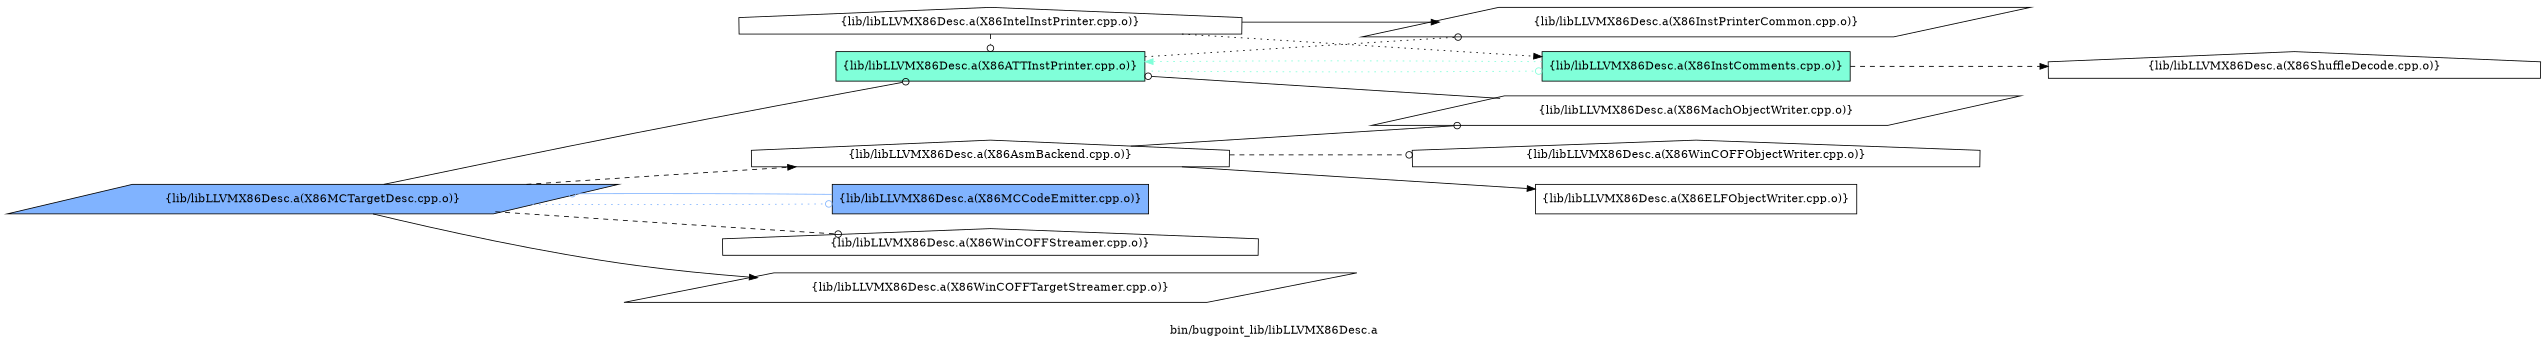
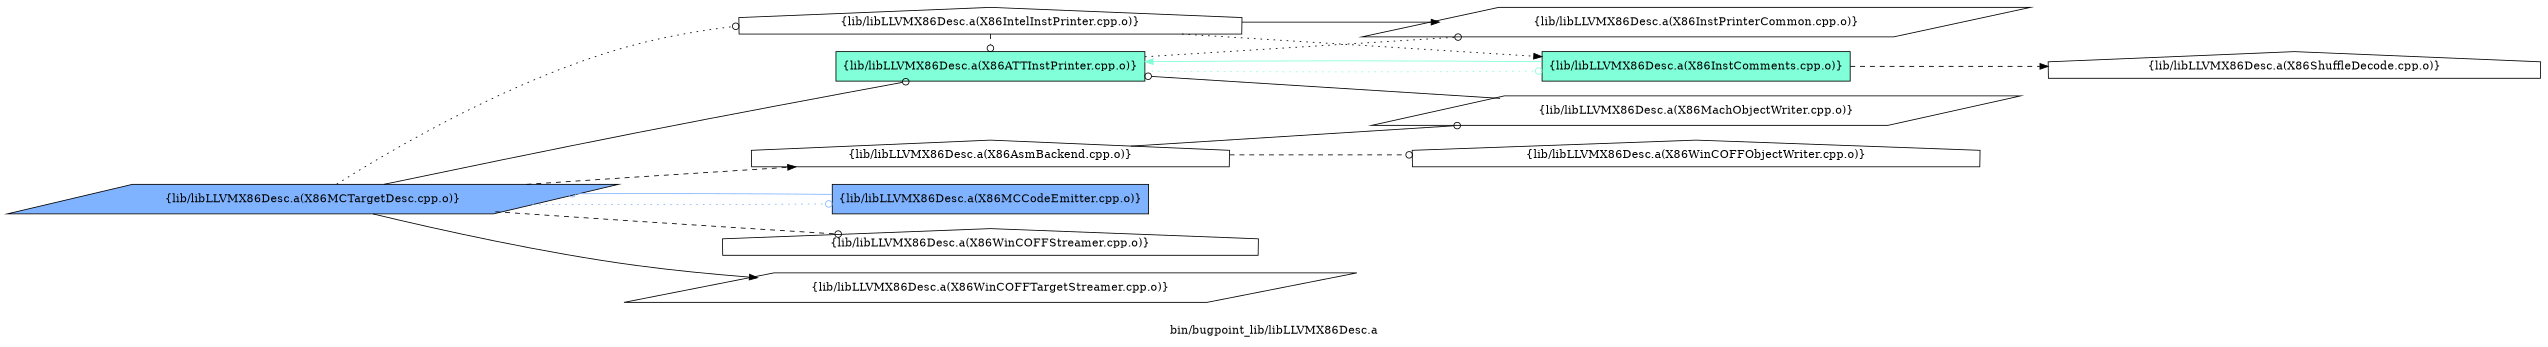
  digraph {
    label="bin/bugpoint_lib/libLLVMX86Desc.a"
    rankdir=LR
    node [group=0 shape=house]
    edge [arrowhead=odot style=solid]
    n1 [fillcolor="0.600000 0.5 1" group=2 label="{lib/libLLVMX86Desc.a(X86MCTargetDesc.cpp.o)}" shape=parallelogram style=filled]
    n2 [fillcolor="0.450000 0.5 1" group=1 label="{lib/libLLVMX86Desc.a(X86ATTInstPrinter.cpp.o)}" shape=box style=filled]
    n3 [label="{lib/libLLVMX86Desc.a(X86IntelInstPrinter.cpp.o)}"]
    n4 [label="{lib/libLLVMX86Desc.a(X86AsmBackend.cpp.o)}"]
    n5 [fillcolor="0.600000 0.5 1" group=2 label="{lib/libLLVMX86Desc.a(X86MCCodeEmitter.cpp.o)}" shape=box style=filled]
    n6 [label="{lib/libLLVMX86Desc.a(X86WinCOFFStreamer.cpp.o)}"]
    n7 [label="{lib/libLLVMX86Desc.a(X86WinCOFFTargetStreamer.cpp.o)}" shape=parallelogram]
    n8 [fillcolor="0.450000 0.5 1" group=1 label="{lib/libLLVMX86Desc.a(X86InstComments.cpp.o)}" shape=box style=filled]
    n9 [label="{lib/libLLVMX86Desc.a(X86InstPrinterCommon.cpp.o)}" shape=parallelogram]
    n10 [label="{lib/libLLVMX86Desc.a(X86MachObjectWriter.cpp.o)}" shape=parallelogram]
-   n11 [label="{lib/libLLVMX86Desc.a(X86ELFObjectWriter.cpp.o)}" shape=box]
    n12 [label="{lib/libLLVMX86Desc.a(X86WinCOFFObjectWriter.cpp.o)}"]
    n13 [label="{lib/libLLVMX86Desc.a(X86ShuffleDecode.cpp.o)}"]
    subgraph sub_1 {
      rank=same
      n1
    }
    subgraph sub_2 {
      rank=same
      n2
      n3
      n4
      n5
      n6
      n7
    }
    subgraph sub_3 {
      rank=same
      n8
      n9
      n10
-     n11
      n12
    }
    n1 -> n2
+   n1 -> n3 [style=dotted]
    n1 -> n4 [arrowhead=normal style=dashed]
    n1 -> n5 [color="0.600000 0.5 1" style=dotted]
    n1 -> n6 [style=dashed]
    n1 -> n7 [arrowhead=normal]
    n2 -> n8 [color="0.450000 0.5 1" style=dotted]
    n2 -> n9 [style=dotted]
    n3 -> n2 [style=dashed]
    n3 -> n8 [arrowhead=normal style=dotted]
    n3 -> n9 [arrowhead=normal]
    n4 -> n10
-   n4 -> n11 [arrowhead=normal]
    n4 -> n12 [style=dashed]
    n5 -> n1 [color="0.600000 0.5 1"]
-   n8 -> n2 [arrowhead=normal color="0.450000 0.5 1" style=dotted]
+   n8 -> n2 [arrowhead=normal color="0.450000 0.5 1"]
    n8 -> n13 [arrowhead=normal style=dashed]
    n10 -> n2
  }
